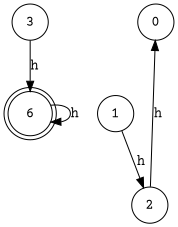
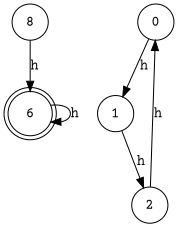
  digraph {
    fontname="Courier Prime"
    node [fontname="Courier Prime" shape=circle]
    edge [fontname="Courier Prime" weigth=0.6]
    n1 [label=6 shape=doublecircle]
    0
    1
    2
-   3
+   3 [label=8]
    n1 -> n1 [label=h]
+   0 -> 1 [label=h]
    1 -> 2 [label=h]
    2 -> 0 [label=h]
    3 -> n1 [label=h]
  }
